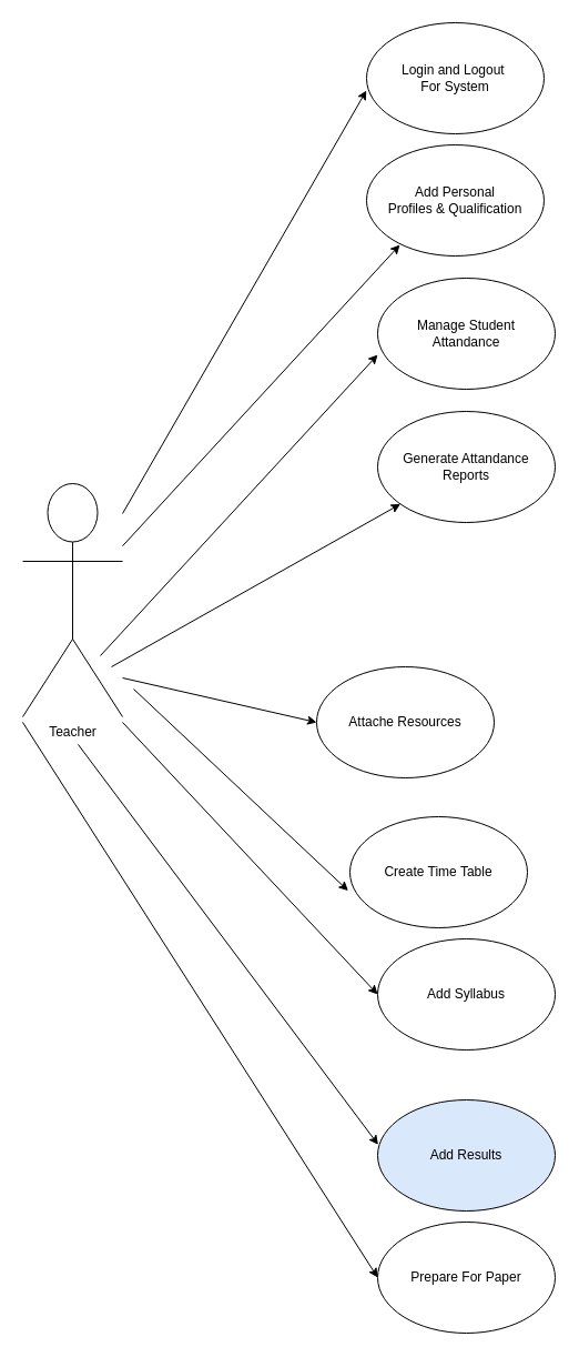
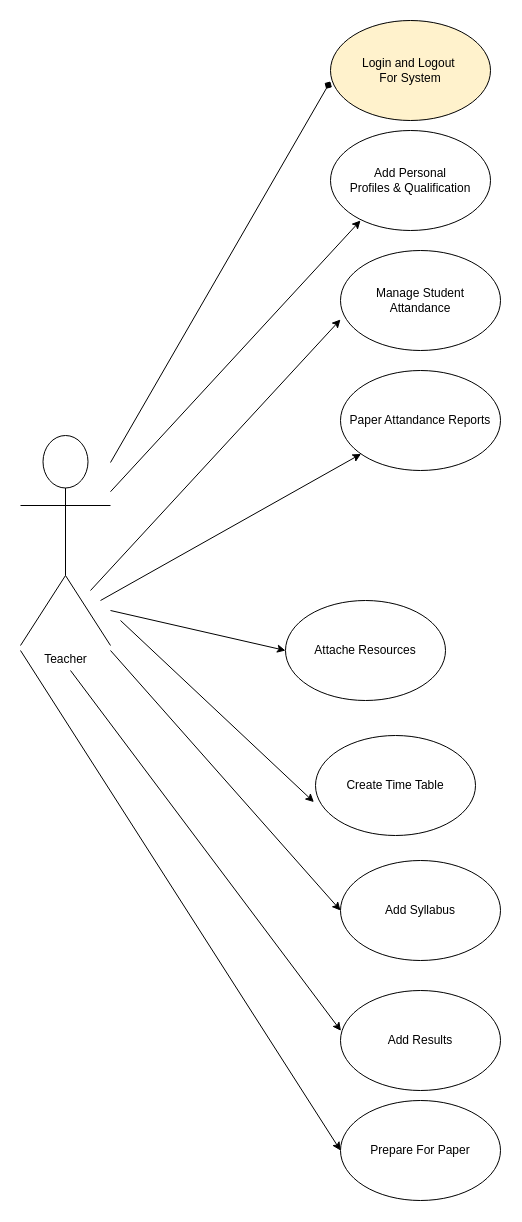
  <mxCell id="0" />
  <mxCell id="1" parent="0" />
  <mxCell id="2" value="Teacher" style="shape=umlActor;verticalLabelPosition=bottom;verticalAlign=top;html=1;outlineConnect=0;" vertex="1" parent="1"><mxGeometry x="20" y="435" width="90" height="210" as="geometry" /></mxCell>
- <mxCell id="3" value="&lt;font style=&quot;font-size: 12px;&quot;&gt;Login and Logout&amp;nbsp;&lt;br&gt;For System&lt;br&gt;&lt;/font&gt;" style="ellipse;whiteSpace=wrap;html=1;" vertex="1" parent="1"><mxGeometry x="330" y="20" width="160" height="100" as="geometry" /></mxCell>
+ <mxCell id="3" value="&lt;font style=&quot;font-size: 12px;&quot;&gt;Login and Logout&amp;nbsp;&lt;br&gt;For System&lt;br&gt;&lt;/font&gt;" style="ellipse;whiteSpace=wrap;html=1;fillColor=#fff2cc;" vertex="1" parent="1"><mxGeometry x="330" y="20" width="160" height="100" as="geometry" /></mxCell>
  <mxCell id="4" value="&lt;font style=&quot;font-size: 12px;&quot;&gt;Add Personal &lt;br&gt;Profiles &amp;amp; Qualification&lt;/font&gt;" style="ellipse;whiteSpace=wrap;html=1;" vertex="1" parent="1"><mxGeometry x="330" y="130" width="160" height="100" as="geometry" /></mxCell>
  <mxCell id="5" value="Manage Student &lt;br&gt;Attandance" style="ellipse;whiteSpace=wrap;html=1;" vertex="1" parent="1"><mxGeometry x="340" y="250" width="160" height="100" as="geometry" /></mxCell>
- <mxCell id="6" value="Generate Attandance Reports" style="ellipse;whiteSpace=wrap;html=1;" vertex="1" parent="1"><mxGeometry x="340" y="370" width="160" height="100" as="geometry" /></mxCell>
- <mxCell id="7" value="Add Results" style="ellipse;whiteSpace=wrap;html=1;fillColor=#dae8fc;" vertex="1" parent="1"><mxGeometry x="340" y="990" width="160" height="100" as="geometry" /></mxCell>
- <mxCell id="8" value="Add Syllabus" style="ellipse;whiteSpace=wrap;html=1;" vertex="1" parent="1"><mxGeometry x="340" y="845" width="160" height="100" as="geometry" /></mxCell>
+ <mxCell id="6" value="Paper Attandance Reports" style="ellipse;whiteSpace=wrap;html=1;" vertex="1" parent="1"><mxGeometry x="340" y="370" width="160" height="100" as="geometry" /></mxCell>
+ <mxCell id="7" value="Add Results" style="ellipse;whiteSpace=wrap;html=1;" vertex="1" parent="1"><mxGeometry x="340" y="990" width="160" height="100" as="geometry" /></mxCell>
+ <mxCell id="8" value="Add Syllabus" style="ellipse;whiteSpace=wrap;html=1;" vertex="1" parent="1"><mxGeometry x="340" y="860" width="160" height="100" as="geometry" /></mxCell>
  <mxCell id="9" value="Create Time Table" style="ellipse;whiteSpace=wrap;html=1;" vertex="1" parent="1"><mxGeometry x="315" y="735" width="160" height="100" as="geometry" /></mxCell>
  <mxCell id="10" value="Attache Resources" style="ellipse;whiteSpace=wrap;html=1;" vertex="1" parent="1"><mxGeometry x="285" y="600" width="160" height="100" as="geometry" /></mxCell>
  <mxCell id="11" value="&lt;font style=&quot;font-size: 12px;&quot;&gt;Prepare For Paper&lt;br&gt;&lt;/font&gt;" style="ellipse;whiteSpace=wrap;html=1;" vertex="1" parent="1"><mxGeometry x="340" y="1100" width="160" height="100" as="geometry" /></mxCell>
- <mxCell id="12" value="" style="endArrow=classic;html=1;rounded=0;entryX=-0.001;entryY=0.61;entryDx=0;entryDy=0;entryPerimeter=0;" edge="1" parent="1" source="2" target="3"><mxGeometry width="50" height="50" relative="1" as="geometry"><mxPoint x="190" y="200" as="sourcePoint" /><mxPoint x="240" y="150" as="targetPoint" /></mxGeometry></mxCell>
+ <mxCell id="12" value="" style="endArrow=diamond;html=1;rounded=0;entryX=-0.001;entryY=0.61;entryDx=0;entryDy=0;entryPerimeter=0;" edge="1" parent="1" source="2" target="3"><mxGeometry width="50" height="50" relative="1" as="geometry"><mxPoint x="190" y="200" as="sourcePoint" /><mxPoint x="240" y="150" as="targetPoint" /></mxGeometry></mxCell>
  <mxCell id="13" value="" style="endArrow=classic;html=1;rounded=0;" edge="1" parent="1" source="2"><mxGeometry width="50" height="50" relative="1" as="geometry"><mxPoint x="310" y="270" as="sourcePoint" /><mxPoint x="360" y="220" as="targetPoint" /></mxGeometry></mxCell>
  <mxCell id="14" value="" style="endArrow=classic;html=1;rounded=0;" edge="1" parent="1"><mxGeometry width="50" height="50" relative="1" as="geometry"><mxPoint x="90" y="590" as="sourcePoint" /><mxPoint x="340" y="319" as="targetPoint" /></mxGeometry></mxCell>
  <mxCell id="15" value="" style="endArrow=classic;html=1;rounded=0;" edge="1" parent="1" target="6"><mxGeometry width="50" height="50" relative="1" as="geometry"><mxPoint x="100" y="600" as="sourcePoint" /><mxPoint x="350" y="329" as="targetPoint" /></mxGeometry></mxCell>
  <mxCell id="16" value="" style="endArrow=classic;html=1;rounded=0;entryX=0;entryY=0.5;entryDx=0;entryDy=0;" edge="1" parent="1" target="10"><mxGeometry width="50" height="50" relative="1" as="geometry"><mxPoint x="110" y="610" as="sourcePoint" /><mxPoint x="360" y="339" as="targetPoint" /></mxGeometry></mxCell>
  <mxCell id="17" value="" style="endArrow=classic;html=1;rounded=0;entryX=-0.01;entryY=0.666;entryDx=0;entryDy=0;entryPerimeter=0;" edge="1" parent="1" target="9"><mxGeometry width="50" height="50" relative="1" as="geometry"><mxPoint x="120" y="620" as="sourcePoint" /><mxPoint x="370" y="349" as="targetPoint" /></mxGeometry></mxCell>
  <mxCell id="18" value="" style="endArrow=classic;html=1;rounded=0;entryX=0;entryY=0.5;entryDx=0;entryDy=0;" edge="1" parent="1" target="8"><mxGeometry width="50" height="50" relative="1" as="geometry"><mxPoint x="110" y="650" as="sourcePoint" /><mxPoint x="380" y="359" as="targetPoint" /></mxGeometry></mxCell>
  <mxCell id="19" value="" style="endArrow=classic;html=1;rounded=0;entryX=0.003;entryY=0.403;entryDx=0;entryDy=0;entryPerimeter=0;" edge="1" parent="1" target="7"><mxGeometry width="50" height="50" relative="1" as="geometry"><mxPoint x="70" y="670" as="sourcePoint" /><mxPoint x="390" y="369" as="targetPoint" /></mxGeometry></mxCell>
  <mxCell id="20" value="" style="endArrow=classic;html=1;rounded=0;entryX=0;entryY=0.5;entryDx=0;entryDy=0;" edge="1" parent="1" target="11"><mxGeometry width="50" height="50" relative="1" as="geometry"><mxPoint x="20" y="650" as="sourcePoint" /><mxPoint x="228" y="868.5" as="targetPoint" /></mxGeometry></mxCell>
